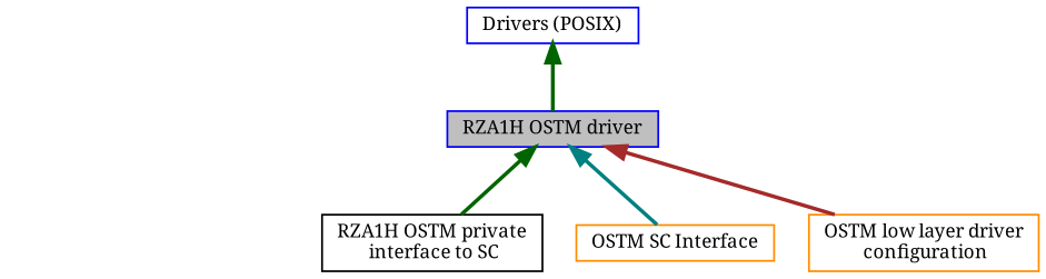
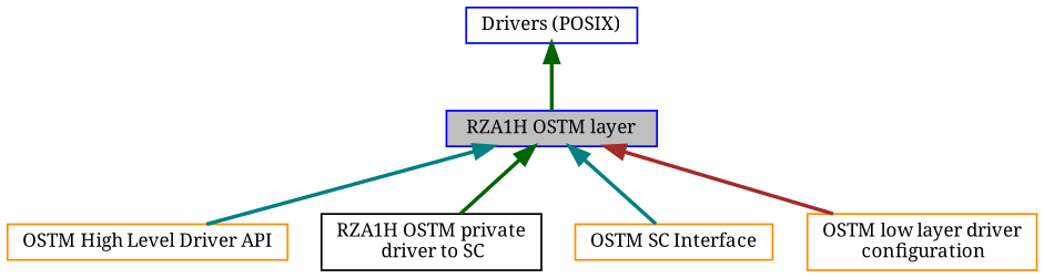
  digraph {
    fontname="Noto Serif"
    rankdir=TB
    node [color=darkorange fillcolor=white fontname="Noto Serif" fontsize=10 shape=box style=filled]
    edge [color=teal dir=back fontname="Noto Serif" fontsize=10 labelfontname=Helvetica labelfontsize=10 shape=plaintext style=bold]
-   n1 [color=blue fillcolor=grey75 fontcolor=black height=0.2 label="RZA1H OSTM driver" width=0.4]
-   n3 [color=black height=0.2 label="RZA1H OSTM private\l interface to SC" width=0.4]
+   n1 [color=blue fillcolor=grey75 fontcolor=black height=0.2 label="RZA1H OSTM layer" width=0.4]
+   n2 [height=0.2 label="OSTM High Level Driver API" width=0.4]
+   n3 [color=black height=0.2 label="RZA1H OSTM private\l driver to SC" width=0.4]
    n4 [height=0.2 label="OSTM SC Interface" width=0.4]
    n5 [height=0.2 label="OSTM low layer driver\l configuration" width=0.4]
    n6 [color=blue height=0.2 label="Drivers (POSIX)" width=0.4]
+   n1 -> n2
    n1 -> n3 [color=darkgreen]
    n1 -> n4
    n1 -> n5 [color=brown]
    n6 -> n1 [color=darkgreen]
  }
